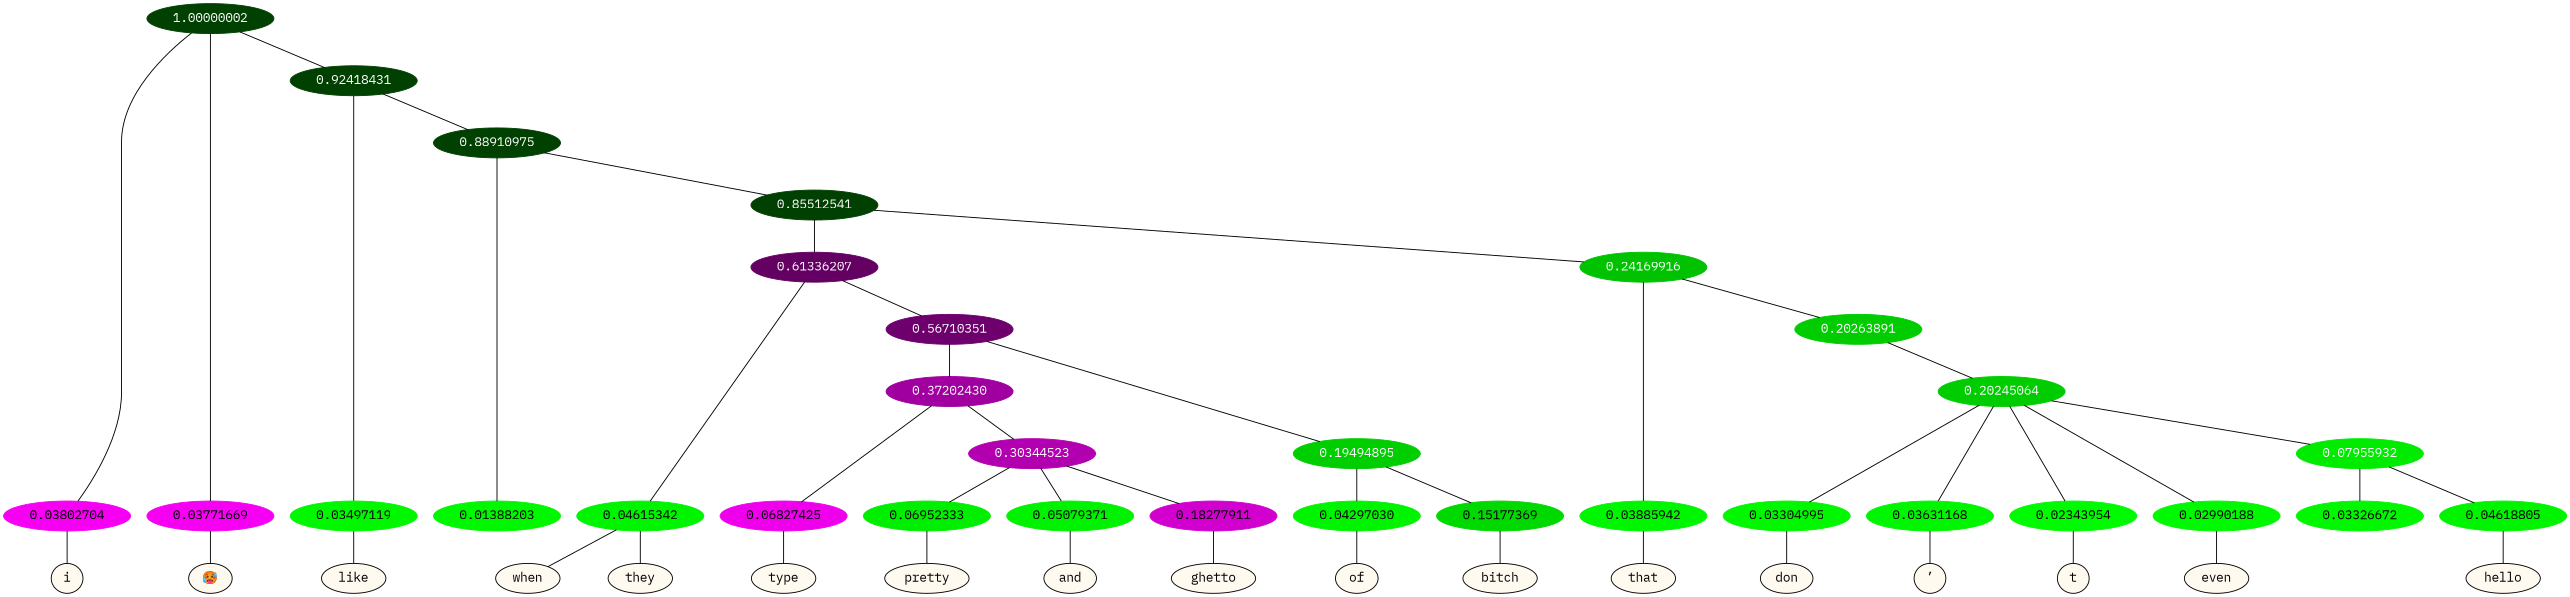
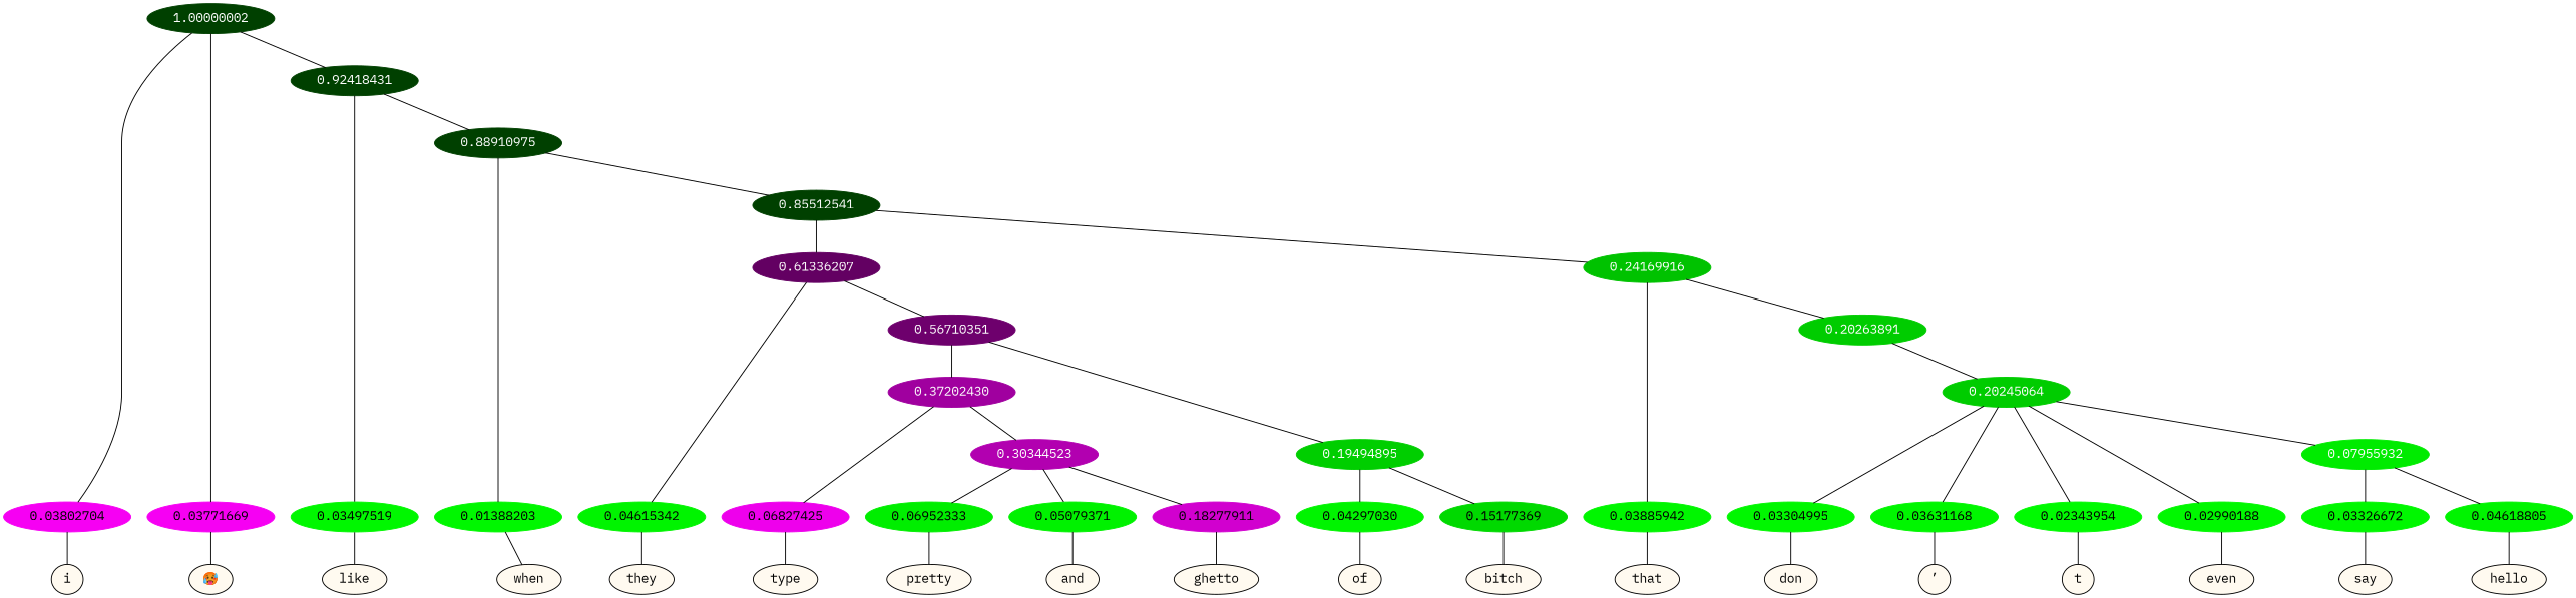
  graph {
    fontname="IBM Plex Mono"
    node [color=black fontname="IBM Plex Mono" format=png nodesep=0.001 ordering=out overlap_scaling=0.01 ranksep=0.001 style=filled]
    edge [fontname="IBM Plex Mono"]
    n1 [fillcolor=floralwhite height=0.15 label=i style="filled,solid" width=0.15]
    n2 [fillcolor=floralwhite height=0.15 label=like style="filled,solid" width=0.15]
    n3 [fillcolor=floralwhite height=0.15 label=when style="filled,solid" width=0.15]
    n4 [fillcolor=floralwhite height=0.15 label=they style="filled,solid" width=0.15]
    n5 [fillcolor=floralwhite height=0.15 label=pretty style="filled,solid" width=0.15]
    n6 [fillcolor=floralwhite height=0.15 label=and style="filled,solid" width=0.15]
    n7 [fillcolor=floralwhite height=0.15 label=ghetto style="filled,solid" width=0.15]
    n8 [fillcolor=floralwhite height=0.15 label=type style="filled,solid" width=0.15]
    n9 [fillcolor=floralwhite height=0.15 label=of style="filled,solid" width=0.15]
    n10 [fillcolor=floralwhite height=0.15 label=bitch style="filled,solid" width=0.15]
    n11 [fillcolor=floralwhite height=0.15 label=that style="filled,solid" width=0.15]
    n12 [fillcolor=floralwhite height=0.15 label=don style="filled,solid" width=0.15]
    n13 [fillcolor=floralwhite height=0.15 label="’" style="filled,solid" width=0.15]
    n14 [fillcolor=floralwhite height=0.15 label=t style="filled,solid" width=0.15]
    n15 [fillcolor=floralwhite height=0.15 label=even style="filled,solid" width=0.15]
+   n16 [fillcolor=floralwhite height=0.15 label=say style="filled,solid" width=0.15]
    n17 [fillcolor=floralwhite height=0.15 label=hello style="filled,solid" width=0.15]
    n18 [fillcolor=floralwhite height=0.15 label="🥵" style="filled,solid" width=0.15]
    n19 [color="0.835 1.000 0.962" fontcolor=black height=0.15 label=0.03802704 width=0.15]
-   n20 [color="0.334 1.000 0.965" fontcolor=black height=0.15 label=0.03497119 width=0.15]
+   n20 [color="0.334 1.000 0.965" fontcolor=black height=0.15 label=0.03497519 width=0.15]
    n21 [color="0.334 1.000 0.966" fontcolor=black height=0.15 label=0.01388203 width=0.15]
    n22 [color="0.334 1.000 0.954" fontcolor=black height=0.15 label=0.04615342 width=0.15]
    n23 [color="0.334 1.000 0.930" fontcolor=black height=0.15 label=0.06952333 width=0.15]
    n24 [color="0.334 1.000 0.949" fontcolor=black height=0.15 label=0.05079371 width=0.15]
    n25 [color="0.835 1.000 0.817" fontcolor=black height=0.15 label=0.18277911 width=0.15]
    n26 [color="0.835 1.000 0.932" fontcolor=black height=0.15 label=0.06827425 width=0.15]
    n27 [color="0.334 1.000 0.957" fontcolor=black height=0.15 label=0.04297030 width=0.15]
    n28 [color="0.334 1.000 0.848" fontcolor=black height=0.15 label=0.15177369 width=0.15]
    n29 [color="0.334 1.000 0.961" fontcolor=black height=0.15 label=0.03885942 width=0.15]
    n30 [color="0.334 1.000 0.967" fontcolor=black height=0.15 label=0.03304995 width=0.15]
    n31 [color="0.334 1.000 0.964" fontcolor=black height=0.15 label=0.03631168 width=0.15]
    n32 [color="0.334 1.000 0.977" fontcolor=black height=0.15 label=0.02343954 width=0.15]
    n33 [color="0.334 1.000 0.970" fontcolor=black height=0.15 label=0.02990188 width=0.15]
    n34 [color="0.334 1.000 0.967" fontcolor=black height=0.15 label=0.03326672 width=0.15]
    n35 [color="0.334 1.000 0.954" fontcolor=black height=0.15 label=0.04618805 width=0.15]
    n36 [color="0.835 1.000 0.962" fontcolor=black height=0.15 label=0.03771669 width=0.15]
    n37 [color="0.334 1.000 0.250" fontcolor=grey99 height=0.15 label=1.00000002 width=0.15]
    n38 [color="0.334 1.000 0.250" fontcolor=grey99 height=0.15 label=0.92418431 width=0.15]
    n39 [color="0.334 1.000 0.250" fontcolor=grey99 height=0.15 label=0.88910975 width=0.15]
    n40 [color="0.334 1.000 0.250" fontcolor=grey99 height=0.15 label=0.85512541 width=0.15]
    n41 [color="0.835 1.000 0.387" fontcolor=grey99 height=0.15 label=0.61336207 width=0.15]
    n42 [color="0.334 1.000 0.758" fontcolor=grey99 height=0.15 label=0.24169916 width=0.15]
    n43 [color="0.835 1.000 0.433" fontcolor=grey99 height=0.15 label=0.56710351 width=0.15]
    n44 [color="0.334 1.000 0.797" fontcolor=grey99 height=0.15 label=0.20263891 width=0.15]
    n45 [color="0.835 1.000 0.628" fontcolor=grey99 height=0.15 label=0.37202430 width=0.15]
    n46 [color="0.334 1.000 0.805" fontcolor=grey99 height=0.15 label=0.19494895 width=0.15]
    n47 [color="0.334 1.000 0.798" fontcolor=grey99 height=0.15 label=0.20245064 width=0.15]
    n48 [color="0.835 1.000 0.697" fontcolor=grey99 height=0.15 label=0.30344523 width=0.15]
    n49 [color="0.334 1.000 0.920" fontcolor=grey99 height=0.15 label=0.07955932 width=0.15]
    subgraph sub_1 {
      rank=same
      n1
      n2
      n3
      n4
      n5
      n6
      n7
      n8
      n9
      n10
      n11
      n12
      n13
      n14
      n15
+     n16
      n17
      n18
    }
    subgraph sub_2 {
      rank=same
      n19
      n20
      n21
      n22
      n23
      n24
      n25
      n26
      n27
      n28
      n29
      n30
      n31
      n32
      n33
      n34
      n35
      n36
    }
    n19 -- n1
    n20 -- n2
-   n22 -- n3
+   n21 -- n3
    n22 -- n4
    n23 -- n5
    n24 -- n6
    n25 -- n7
    n26 -- n8
    n27 -- n9
    n28 -- n10
    n29 -- n11
    n30 -- n12
    n31 -- n13
    n32 -- n14
    n33 -- n15
+   n34 -- n16
    n35 -- n17
    n36 -- n18
    n37 -- n19
    n37 -- n36
    n37 -- n38
    n38 -- n20
    n38 -- n39
    n39 -- n21
    n39 -- n40
    n40 -- n41
    n40 -- n42
    n41 -- n22
    n41 -- n43
    n42 -- n29
    n42 -- n44
    n43 -- n45
    n43 -- n46
    n44 -- n47
    n45 -- n26
    n45 -- n48
    n46 -- n27
    n46 -- n28
    n47 -- n30
    n47 -- n31
    n47 -- n32
    n47 -- n33
    n47 -- n49
    n48 -- n23
    n48 -- n24
    n48 -- n25
    n49 -- n34
    n49 -- n35
  }
